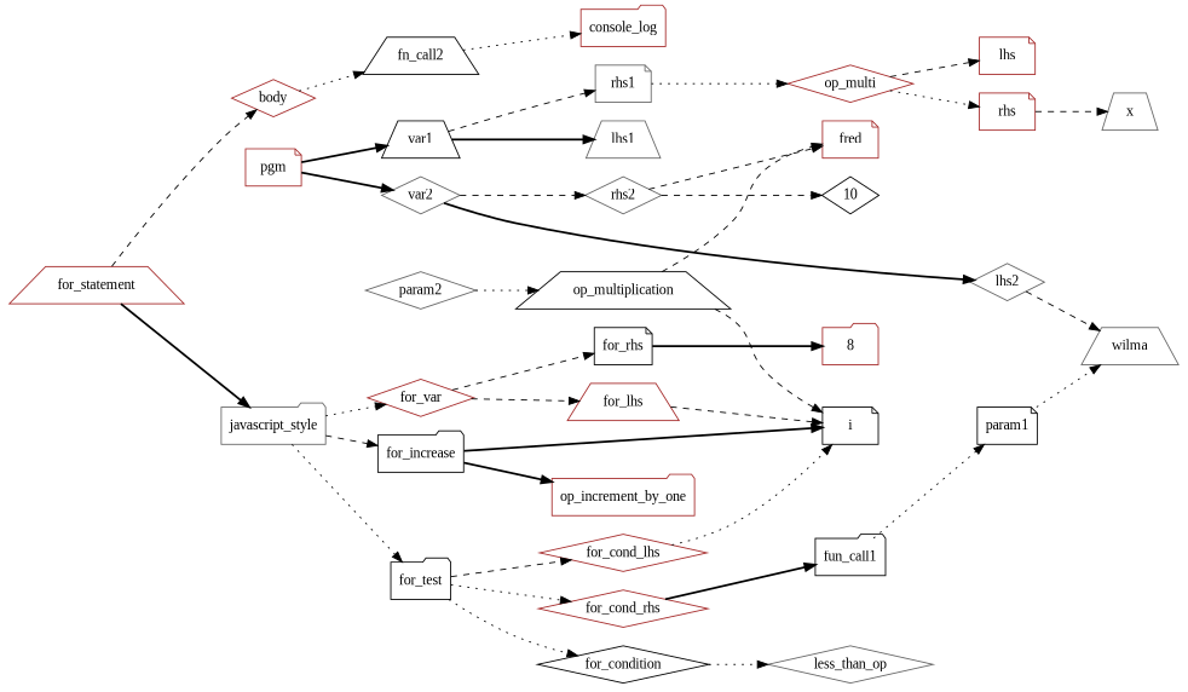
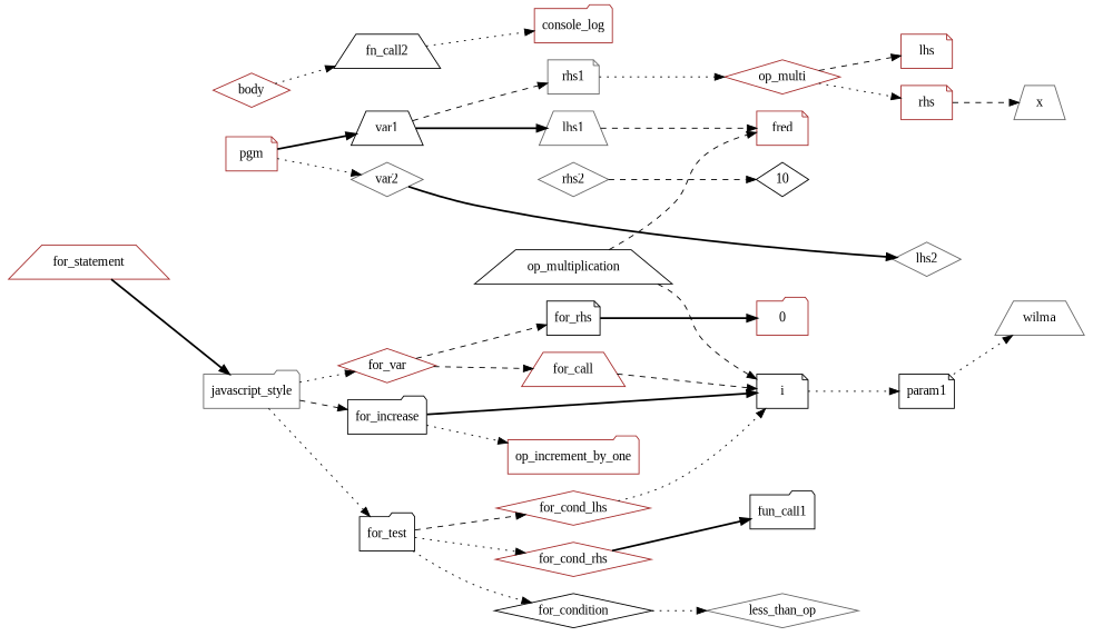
  digraph {
    fontname="Liberation Serif"
    rankdir=LR
    node [color=brown fontname="Liberation Serif" shape=diamond]
    edge [fontname="Liberation Serif" style=dashed]
    pgm [shape=note]
    var1 [color=black shape=trapezium]
    var2 [color=gray40]
    lhs1 [color=gray40 shape=trapezium]
    rhs1 [color=gray40 shape=note]
    lhs2 [color=gray40]
    rhs2 [color=gray40]
    for_statement [shape=trapezium]
    javascript_style [color=gray40 shape=folder]
    body
    fred [shape=note]
    op_multi
    wilma [color=gray40 shape=trapezium]
    10 [color=black]
    for_increase [color=black shape=folder]
    for_var
    for_test [color=black shape=folder]
    fn_call2 [color=black shape=trapezium]
    lhs [shape=note]
    rhs [shape=note]
    x [color=gray40 shape=trapezium]
    op_increment_by_one [shape=folder]
    i [color=black shape=note]
    for_rhs [color=black shape=note]
-   for_lhs [shape=trapezium]
+   for_lhs [shape=trapezium label=for_call]
    for_cond_lhs
    for_condition [color=black]
    for_cond_rhs
-   0 [shape=folder label=8]
+   0 [shape=folder]
    less_than_op [color=gray40]
    fun_call1 [color=black shape=folder]
    param1 [color=black shape=note]
    console_log [shape=folder]
-   param2 [color=gray40]
    op_multiplication [color=black shape=trapezium]
    subgraph cluster_1 {
      label=var1
    }
    subgraph cluster_2 {
      label=pgm
    }
    subgraph sub_3 {
      label=var2
    }
    subgraph cluster_4 {
      label=for_statement
    }
    pgm -> var1 [style=bold]
-   pgm -> var2 [style=bold]
+   pgm -> var2 [style=dotted]
    var1 -> lhs1 [style=bold]
    var1 -> rhs1
    var2 -> lhs2 [style=bold]
-   var2 -> rhs2
-   rhs2 -> fred
+   lhs1 -> fred
    rhs1 -> op_multi [style=dotted]
-   lhs2 -> wilma
    rhs2 -> 10
    for_statement -> javascript_style [style=bold]
-   for_statement -> body
    javascript_style -> for_increase
    javascript_style -> for_var [style=dotted]
    javascript_style -> for_test [style=dotted]
    body -> fn_call2 [style=dotted]
    op_multi -> lhs
    op_multi -> rhs [style=dotted]
-   for_increase -> op_increment_by_one [style=bold]
+   for_increase -> op_increment_by_one [style=dotted]
    for_increase -> i [style=bold]
    for_var -> for_rhs
    for_var -> for_lhs
    for_test -> for_cond_lhs
    for_test -> for_condition [style=dotted]
    for_test -> for_cond_rhs [style=dotted]
    fn_call2 -> console_log [style=dotted]
    rhs -> x
    for_rhs -> 0 [style=bold]
    for_lhs -> i
    for_cond_lhs -> i [style=dotted]
    for_condition -> less_than_op [style=dotted]
    for_cond_rhs -> fun_call1 [style=bold]
-   fun_call1 -> param1 [style=dotted]
+   i -> param1 [style=dotted]
    param1 -> wilma [style=dotted]
-   param2 -> op_multiplication [style=dotted]
    op_multiplication -> fred
    op_multiplication -> i
  }
